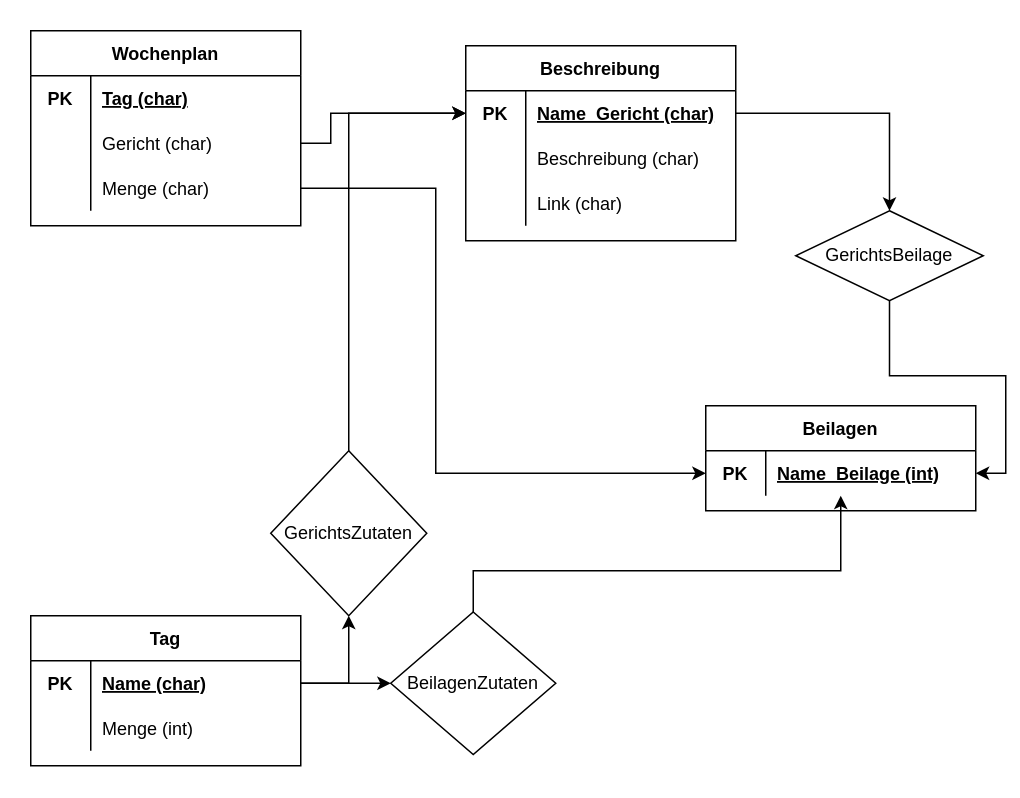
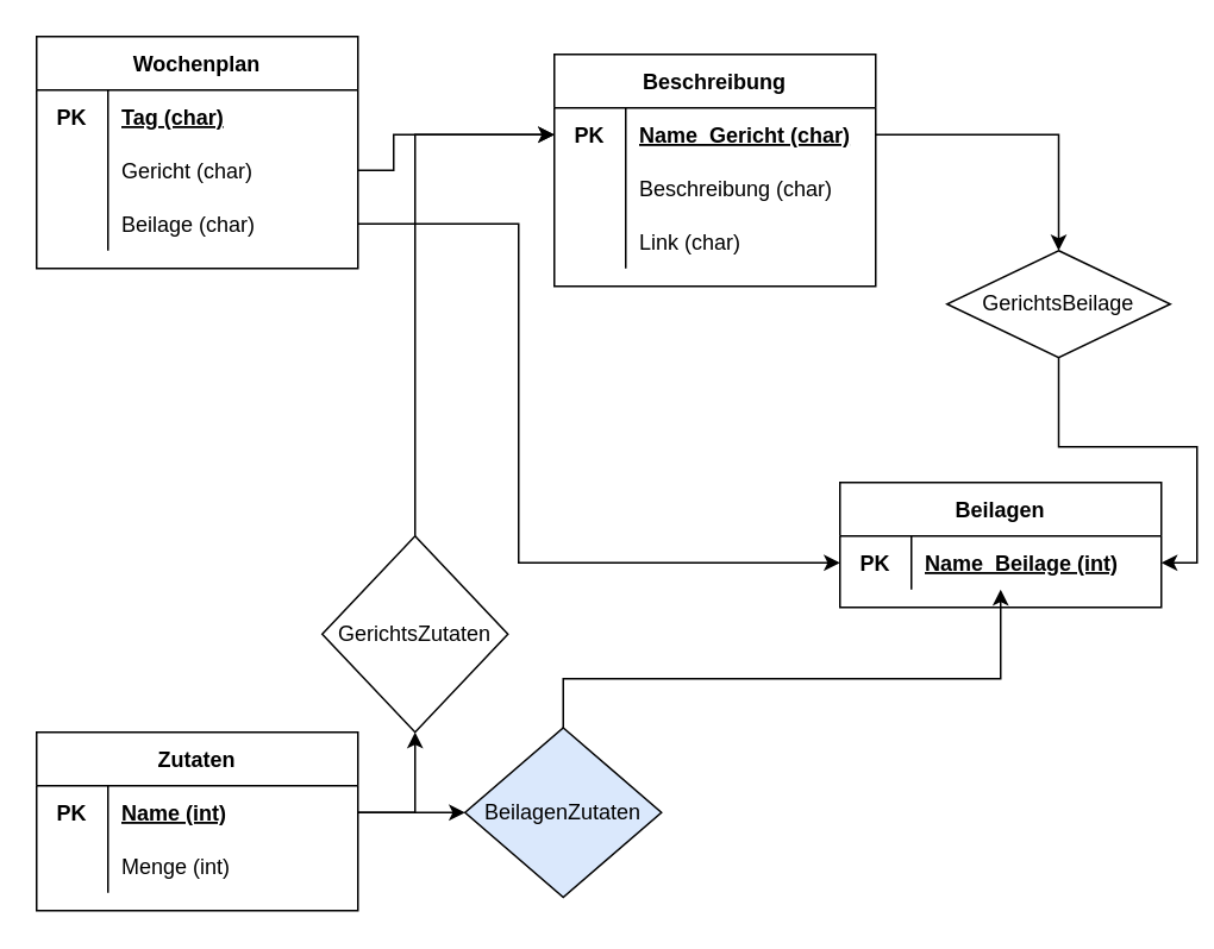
  <mxCell id="0" />
  <mxCell id="1" parent="0" />
  <mxCell id="2" style="edgeStyle=orthogonalEdgeStyle;rounded=0;orthogonalLoop=1;jettySize=auto;html=1;" parent="1" source="3" target="15" edge="1"><mxGeometry relative="1" as="geometry"><mxPoint x="350" y="240" as="targetPoint" /></mxGeometry></mxCell>
  <mxCell id="3" value="GerichtsBeilage" style="rhombus;whiteSpace=wrap;html=1;" parent="1" vertex="1"><mxGeometry x="530" y="140" width="125" height="60" as="geometry" /></mxCell>
  <mxCell id="4" value="Beschreibung" style="shape=table;startSize=30;container=1;collapsible=1;childLayout=tableLayout;fixedRows=1;rowLines=0;fontStyle=1;align=center;resizeLast=1;" parent="1" vertex="1"><mxGeometry x="310" y="30" width="180" height="130" as="geometry" /></mxCell>
  <mxCell id="5" value="" style="shape=tableRow;horizontal=0;startSize=0;swimlaneHead=0;swimlaneBody=0;fillColor=none;collapsible=0;dropTarget=0;points=[[0,0.5],[1,0.5]];portConstraint=eastwest;top=0;left=0;right=0;bottom=0;" parent="4" vertex="1"><mxGeometry y="30" width="180" height="30" as="geometry" /></mxCell>
  <mxCell id="6" value="PK" style="shape=partialRectangle;connectable=0;fillColor=none;top=0;left=0;bottom=0;right=0;fontStyle=1;overflow=hidden;" parent="5" vertex="1"><mxGeometry width="40" height="30" as="geometry"><mxRectangle width="40" height="30" as="alternateBounds" /></mxGeometry></mxCell>
  <mxCell id="7" value="Name_Gericht (char)" style="shape=partialRectangle;connectable=0;fillColor=none;top=0;left=0;bottom=0;right=0;align=left;spacingLeft=6;fontStyle=5;overflow=hidden;" parent="5" vertex="1"><mxGeometry x="40" width="140" height="30" as="geometry"><mxRectangle width="140" height="30" as="alternateBounds" /></mxGeometry></mxCell>
  <mxCell id="8" value="" style="shape=tableRow;horizontal=0;startSize=0;swimlaneHead=0;swimlaneBody=0;fillColor=none;collapsible=0;dropTarget=0;points=[[0,0.5],[1,0.5]];portConstraint=eastwest;top=0;left=0;right=0;bottom=0;" parent="4" vertex="1"><mxGeometry y="60" width="180" height="30" as="geometry" /></mxCell>
  <mxCell id="9" value="" style="shape=partialRectangle;connectable=0;fillColor=none;top=0;left=0;bottom=0;right=0;editable=1;overflow=hidden;" parent="8" vertex="1"><mxGeometry width="40" height="30" as="geometry"><mxRectangle width="40" height="30" as="alternateBounds" /></mxGeometry></mxCell>
  <mxCell id="10" value="Beschreibung (char)" style="shape=partialRectangle;connectable=0;fillColor=none;top=0;left=0;bottom=0;right=0;align=left;spacingLeft=6;overflow=hidden;" parent="8" vertex="1"><mxGeometry x="40" width="140" height="30" as="geometry"><mxRectangle width="140" height="30" as="alternateBounds" /></mxGeometry></mxCell>
  <mxCell id="11" style="shape=tableRow;horizontal=0;startSize=0;swimlaneHead=0;swimlaneBody=0;fillColor=none;collapsible=0;dropTarget=0;points=[[0,0.5],[1,0.5]];portConstraint=eastwest;top=0;left=0;right=0;bottom=0;" vertex="1" parent="4"><mxGeometry y="90" width="180" height="30" as="geometry" /></mxCell>
  <mxCell id="12" style="shape=partialRectangle;connectable=0;fillColor=none;top=0;left=0;bottom=0;right=0;editable=1;overflow=hidden;" vertex="1" parent="11"><mxGeometry width="40" height="30" as="geometry"><mxRectangle width="40" height="30" as="alternateBounds" /></mxGeometry></mxCell>
  <mxCell id="13" value="Link (char)" style="shape=partialRectangle;connectable=0;fillColor=none;top=0;left=0;bottom=0;right=0;align=left;spacingLeft=6;overflow=hidden;" vertex="1" parent="11"><mxGeometry x="40" width="140" height="30" as="geometry"><mxRectangle width="140" height="30" as="alternateBounds" /></mxGeometry></mxCell>
  <mxCell id="14" value="Beilagen" style="shape=table;startSize=30;container=1;collapsible=1;childLayout=tableLayout;fixedRows=1;rowLines=0;fontStyle=1;align=center;resizeLast=1;" parent="1" vertex="1"><mxGeometry x="470" y="270" width="180" height="70" as="geometry" /></mxCell>
  <mxCell id="15" value="" style="shape=tableRow;horizontal=0;startSize=0;swimlaneHead=0;swimlaneBody=0;fillColor=none;collapsible=0;dropTarget=0;points=[[0,0.5],[1,0.5]];portConstraint=eastwest;top=0;left=0;right=0;bottom=0;" parent="14" vertex="1"><mxGeometry y="30" width="180" height="30" as="geometry" /></mxCell>
  <mxCell id="16" value="PK" style="shape=partialRectangle;connectable=0;fillColor=none;top=0;left=0;bottom=0;right=0;fontStyle=1;overflow=hidden;" parent="15" vertex="1"><mxGeometry width="40" height="30" as="geometry"><mxRectangle width="40" height="30" as="alternateBounds" /></mxGeometry></mxCell>
  <mxCell id="17" value="Name_Beilage (int)" style="shape=partialRectangle;connectable=0;fillColor=none;top=0;left=0;bottom=0;right=0;align=left;spacingLeft=6;fontStyle=5;overflow=hidden;" parent="15" vertex="1"><mxGeometry x="40" width="140" height="30" as="geometry"><mxRectangle width="140" height="30" as="alternateBounds" /></mxGeometry></mxCell>
  <mxCell id="18" value="" style="edgeStyle=orthogonalEdgeStyle;rounded=0;orthogonalLoop=1;jettySize=auto;html=1;" parent="1" source="21" target="39" edge="1"><mxGeometry relative="1" as="geometry" /></mxCell>
  <mxCell id="19" value="" style="edgeStyle=orthogonalEdgeStyle;rounded=0;orthogonalLoop=1;jettySize=auto;html=1;" parent="1" source="21" target="41" edge="1"><mxGeometry relative="1" as="geometry"><mxPoint x="244" y="520" as="sourcePoint" /></mxGeometry></mxCell>
- <mxCell id="20" value="Tag" style="shape=table;startSize=30;container=1;collapsible=1;childLayout=tableLayout;fixedRows=1;rowLines=0;fontStyle=1;align=center;resizeLast=1;" parent="1" vertex="1"><mxGeometry x="20" y="410" width="180" height="100" as="geometry" /></mxCell>
+ <mxCell id="20" value="Zutaten" style="shape=table;startSize=30;container=1;collapsible=1;childLayout=tableLayout;fixedRows=1;rowLines=0;fontStyle=1;align=center;resizeLast=1;" parent="1" vertex="1"><mxGeometry x="20" y="410" width="180" height="100" as="geometry" /></mxCell>
  <mxCell id="21" value="" style="shape=tableRow;horizontal=0;startSize=0;swimlaneHead=0;swimlaneBody=0;fillColor=none;collapsible=0;dropTarget=0;points=[[0,0.5],[1,0.5]];portConstraint=eastwest;top=0;left=0;right=0;bottom=0;" parent="20" vertex="1"><mxGeometry y="30" width="180" height="30" as="geometry" /></mxCell>
  <mxCell id="22" value="PK" style="shape=partialRectangle;connectable=0;fillColor=none;top=0;left=0;bottom=0;right=0;fontStyle=1;overflow=hidden;" parent="21" vertex="1"><mxGeometry width="40" height="30" as="geometry"><mxRectangle width="40" height="30" as="alternateBounds" /></mxGeometry></mxCell>
- <mxCell id="23" value="Name (char)" style="shape=partialRectangle;connectable=0;fillColor=none;top=0;left=0;bottom=0;right=0;align=left;spacingLeft=6;fontStyle=5;overflow=hidden;" parent="21" vertex="1"><mxGeometry x="40" width="140" height="30" as="geometry"><mxRectangle width="140" height="30" as="alternateBounds" /></mxGeometry></mxCell>
+ <mxCell id="23" value="Name (int)" style="shape=partialRectangle;connectable=0;fillColor=none;top=0;left=0;bottom=0;right=0;align=left;spacingLeft=6;fontStyle=5;overflow=hidden;" parent="21" vertex="1"><mxGeometry x="40" width="140" height="30" as="geometry"><mxRectangle width="140" height="30" as="alternateBounds" /></mxGeometry></mxCell>
  <mxCell id="24" value="" style="shape=tableRow;horizontal=0;startSize=0;swimlaneHead=0;swimlaneBody=0;fillColor=none;collapsible=0;dropTarget=0;points=[[0,0.5],[1,0.5]];portConstraint=eastwest;top=0;left=0;right=0;bottom=0;" parent="20" vertex="1"><mxGeometry y="60" width="180" height="30" as="geometry" /></mxCell>
  <mxCell id="25" value="" style="shape=partialRectangle;connectable=0;fillColor=none;top=0;left=0;bottom=0;right=0;editable=1;overflow=hidden;" parent="24" vertex="1"><mxGeometry width="40" height="30" as="geometry"><mxRectangle width="40" height="30" as="alternateBounds" /></mxGeometry></mxCell>
  <mxCell id="26" value="Menge (int)" style="shape=partialRectangle;connectable=0;fillColor=none;top=0;left=0;bottom=0;right=0;align=left;spacingLeft=6;overflow=hidden;" parent="24" vertex="1"><mxGeometry x="40" width="140" height="30" as="geometry"><mxRectangle width="140" height="30" as="alternateBounds" /></mxGeometry></mxCell>
  <mxCell id="27" value="Wochenplan" style="shape=table;startSize=30;container=1;collapsible=1;childLayout=tableLayout;fixedRows=1;rowLines=0;fontStyle=1;align=center;resizeLast=1;" parent="1" vertex="1"><mxGeometry x="20" y="20" width="180" height="130" as="geometry" /></mxCell>
  <mxCell id="28" value="" style="shape=tableRow;horizontal=0;startSize=0;swimlaneHead=0;swimlaneBody=0;fillColor=none;collapsible=0;dropTarget=0;points=[[0,0.5],[1,0.5]];portConstraint=eastwest;top=0;left=0;right=0;bottom=0;" parent="27" vertex="1"><mxGeometry y="30" width="180" height="30" as="geometry" /></mxCell>
  <mxCell id="29" value="PK" style="shape=partialRectangle;connectable=0;fillColor=none;top=0;left=0;bottom=0;right=0;fontStyle=1;overflow=hidden;" parent="28" vertex="1"><mxGeometry width="40" height="30" as="geometry"><mxRectangle width="40" height="30" as="alternateBounds" /></mxGeometry></mxCell>
  <mxCell id="30" value="Tag (char)" style="shape=partialRectangle;connectable=0;fillColor=none;top=0;left=0;bottom=0;right=0;align=left;spacingLeft=6;fontStyle=5;overflow=hidden;" parent="28" vertex="1"><mxGeometry x="40" width="140" height="30" as="geometry"><mxRectangle width="140" height="30" as="alternateBounds" /></mxGeometry></mxCell>
  <mxCell id="31" value="" style="shape=tableRow;horizontal=0;startSize=0;swimlaneHead=0;swimlaneBody=0;fillColor=none;collapsible=0;dropTarget=0;points=[[0,0.5],[1,0.5]];portConstraint=eastwest;top=0;left=0;right=0;bottom=0;" parent="27" vertex="1"><mxGeometry y="60" width="180" height="30" as="geometry" /></mxCell>
  <mxCell id="32" value="" style="shape=partialRectangle;connectable=0;fillColor=none;top=0;left=0;bottom=0;right=0;editable=1;overflow=hidden;" parent="31" vertex="1"><mxGeometry width="40" height="30" as="geometry"><mxRectangle width="40" height="30" as="alternateBounds" /></mxGeometry></mxCell>
  <mxCell id="33" value="Gericht (char)" style="shape=partialRectangle;connectable=0;fillColor=none;top=0;left=0;bottom=0;right=0;align=left;spacingLeft=6;overflow=hidden;" parent="31" vertex="1"><mxGeometry x="40" width="140" height="30" as="geometry"><mxRectangle width="140" height="30" as="alternateBounds" /></mxGeometry></mxCell>
  <mxCell id="34" value="" style="shape=tableRow;horizontal=0;startSize=0;swimlaneHead=0;swimlaneBody=0;fillColor=none;collapsible=0;dropTarget=0;points=[[0,0.5],[1,0.5]];portConstraint=eastwest;top=0;left=0;right=0;bottom=0;" parent="27" vertex="1"><mxGeometry y="90" width="180" height="30" as="geometry" /></mxCell>
  <mxCell id="35" value="" style="shape=partialRectangle;connectable=0;fillColor=none;top=0;left=0;bottom=0;right=0;editable=1;overflow=hidden;" parent="34" vertex="1"><mxGeometry width="40" height="30" as="geometry"><mxRectangle width="40" height="30" as="alternateBounds" /></mxGeometry></mxCell>
- <mxCell id="36" value="Menge (char)" style="shape=partialRectangle;connectable=0;fillColor=none;top=0;left=0;bottom=0;right=0;align=left;spacingLeft=6;overflow=hidden;" parent="34" vertex="1"><mxGeometry x="40" width="140" height="30" as="geometry"><mxRectangle width="140" height="30" as="alternateBounds" /></mxGeometry></mxCell>
+ <mxCell id="36" value="Beilage (char)" style="shape=partialRectangle;connectable=0;fillColor=none;top=0;left=0;bottom=0;right=0;align=left;spacingLeft=6;overflow=hidden;" parent="34" vertex="1"><mxGeometry x="40" width="140" height="30" as="geometry"><mxRectangle width="140" height="30" as="alternateBounds" /></mxGeometry></mxCell>
  <mxCell id="37" style="edgeStyle=orthogonalEdgeStyle;rounded=0;orthogonalLoop=1;jettySize=auto;html=1;" parent="1" source="5" target="3" edge="1"><mxGeometry relative="1" as="geometry" /></mxCell>
  <mxCell id="38" style="edgeStyle=orthogonalEdgeStyle;rounded=0;orthogonalLoop=1;jettySize=auto;html=1;exitX=0.5;exitY=0;exitDx=0;exitDy=0;" parent="1" source="39" target="15" edge="1"><mxGeometry relative="1" as="geometry"><Array as="points"><mxPoint x="315" y="380" /><mxPoint x="560" y="380" /></Array></mxGeometry></mxCell>
- <mxCell id="39" value="&lt;span style=&quot;font-weight: normal&quot;&gt;BeilagenZutaten&lt;/span&gt;" style="rhombus;whiteSpace=wrap;html=1;startSize=30;fontStyle=1;" parent="1" vertex="1"><mxGeometry x="260" y="407.5" width="110" height="95" as="geometry" /></mxCell>
+ <mxCell id="39" value="&lt;span style=&quot;font-weight: normal&quot;&gt;BeilagenZutaten&lt;/span&gt;" style="rhombus;whiteSpace=wrap;html=1;startSize=30;fontStyle=1;fillColor=#dae8fc;" parent="1" vertex="1"><mxGeometry x="260" y="407.5" width="110" height="95" as="geometry" /></mxCell>
  <mxCell id="40" style="edgeStyle=orthogonalEdgeStyle;rounded=0;orthogonalLoop=1;jettySize=auto;html=1;exitX=0.5;exitY=0;exitDx=0;exitDy=0;" parent="1" source="41" target="5" edge="1"><mxGeometry relative="1" as="geometry"><Array as="points"><mxPoint x="232" y="75" /></Array></mxGeometry></mxCell>
  <mxCell id="41" value="&lt;span style=&quot;font-weight: normal&quot;&gt;GerichtsZutaten&lt;/span&gt;" style="rhombus;whiteSpace=wrap;html=1;startSize=30;fontStyle=1;" parent="1" vertex="1"><mxGeometry x="180" y="300" width="104" height="110" as="geometry" /></mxCell>
  <mxCell id="42" style="edgeStyle=orthogonalEdgeStyle;rounded=0;orthogonalLoop=1;jettySize=auto;html=1;" parent="1" source="31" target="5" edge="1"><mxGeometry relative="1" as="geometry"><mxPoint x="140" y="75" as="sourcePoint" /><Array as="points"><mxPoint x="220" y="95" /><mxPoint x="220" y="75" /></Array></mxGeometry></mxCell>
  <mxCell id="43" style="edgeStyle=orthogonalEdgeStyle;rounded=0;orthogonalLoop=1;jettySize=auto;html=1;" parent="1" source="34" target="15" edge="1"><mxGeometry relative="1" as="geometry"><Array as="points"><mxPoint x="290" y="125" /><mxPoint x="290" y="315" /></Array></mxGeometry></mxCell>
